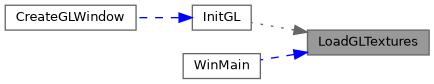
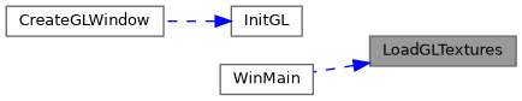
  digraph {
    rankdir=RL
    node [color=grey40 fillcolor=white fontname=Helvetica fontsize=10 shape=box style=filled]
    edge [color=blue dir=back fontname=Helvetica fontsize=10 labelfontname=Helvetica labelfontsize=10 style=dashed]
    n1 [color=gray40 fillcolor=grey60 fontcolor=black height=0.2 label=LoadGLTextures width=0.4]
    n2 [height=0.2 label=InitGL width=0.4]
    n3 [height=0.2 label=WinMain width=0.4]
    n4 [height=0.2 label=CreateGLWindow width=0.4]
-   n1 -> n2 [color=gray40 style=dotted]
    n1 -> n3
    n2 -> n4
  }
